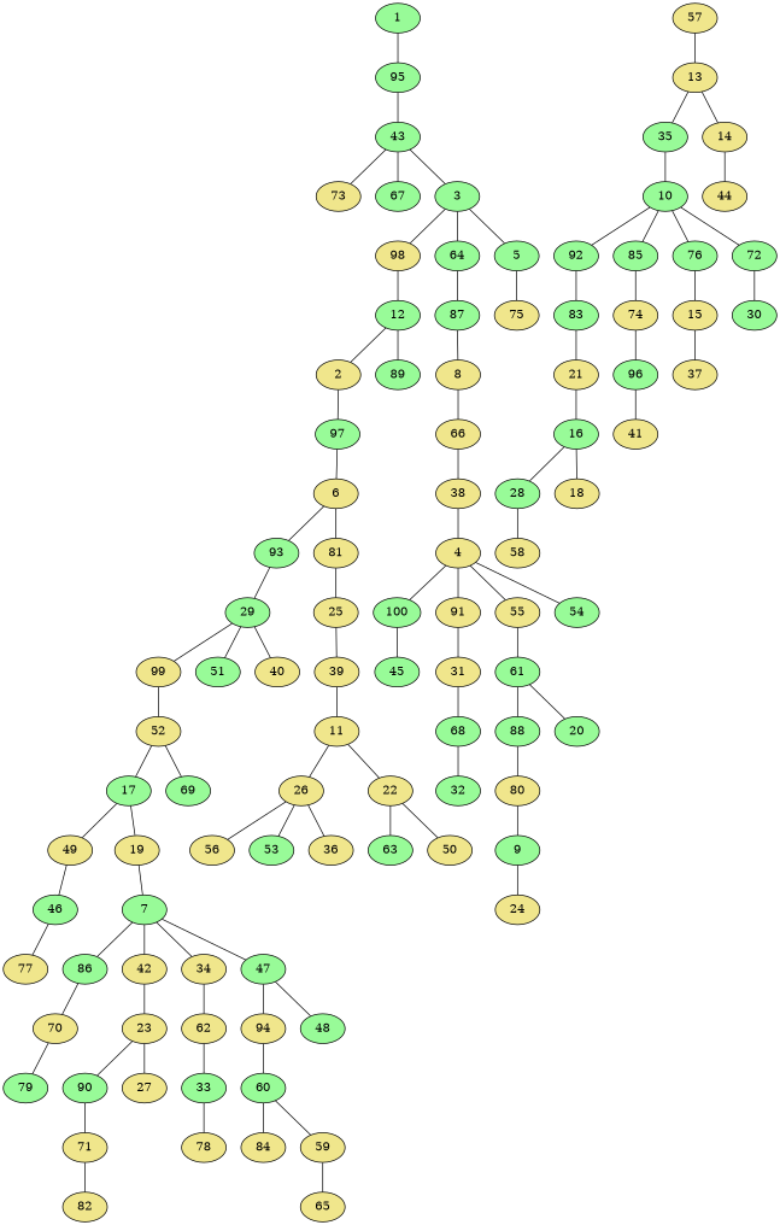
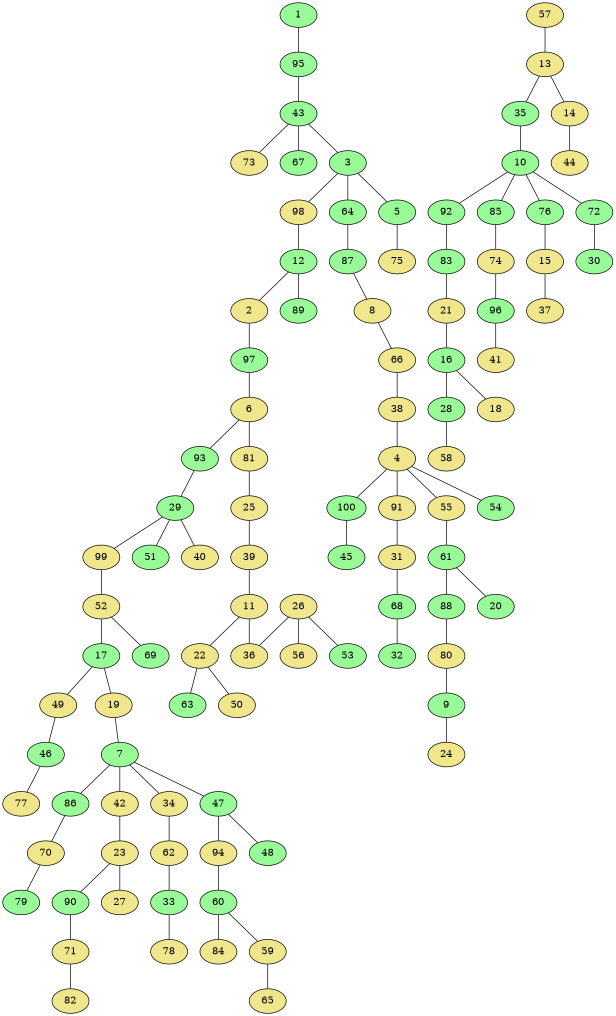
  graph {
    node [fillcolor=khaki style=filled]
    1 [fillcolor=palegreen]
    95 [fillcolor=palegreen]
    43 [fillcolor=palegreen]
    73
    67 [fillcolor=palegreen]
    3 [fillcolor=palegreen]
    98
    64 [fillcolor=palegreen]
    5 [fillcolor=palegreen]
    12 [fillcolor=palegreen]
    87 [fillcolor=palegreen]
    75
    2
    89 [fillcolor=palegreen]
    97 [fillcolor=palegreen]
    6
    57
    13
    93 [fillcolor=palegreen]
    81
    29 [fillcolor=palegreen]
    25
    99
    51 [fillcolor=palegreen]
    40
    52
    17 [fillcolor=palegreen]
    69 [fillcolor=palegreen]
    49
    19
    46 [fillcolor=palegreen]
    7 [fillcolor=palegreen]
    77
    86 [fillcolor=palegreen]
    42
    34
    47 [fillcolor=palegreen]
    70
    23
    62
    94
    48 [fillcolor=palegreen]
    79 [fillcolor=palegreen]
    90 [fillcolor=palegreen]
    27
    71
    82
    33 [fillcolor=palegreen]
    78
    60 [fillcolor=palegreen]
    84
    59
    65
    39
    11
    26
    22
    56
    53 [fillcolor=palegreen]
    36
    63 [fillcolor=palegreen]
    50
    35 [fillcolor=palegreen]
    14
    10 [fillcolor=palegreen]
    44
    92 [fillcolor=palegreen]
    85 [fillcolor=palegreen]
    76 [fillcolor=palegreen]
    72 [fillcolor=palegreen]
    83 [fillcolor=palegreen]
    74
    15
    30 [fillcolor=palegreen]
    21
    16 [fillcolor=palegreen]
    28 [fillcolor=palegreen]
    18
    58
    96 [fillcolor=palegreen]
    41
    37
    8
    66
    38
    4
    100 [fillcolor=palegreen]
    91
    55
    54 [fillcolor=palegreen]
    45 [fillcolor=palegreen]
    31
    61 [fillcolor=palegreen]
    68 [fillcolor=palegreen]
    88 [fillcolor=palegreen]
    80
    32 [fillcolor=palegreen]
    9 [fillcolor=palegreen]
    24
    20 [fillcolor=palegreen]
    1 -- 95
    95 -- 43
    43 -- 73
    43 -- 67
    43 -- 3
    3 -- 98
    3 -- 64
    3 -- 5
    98 -- 12
    64 -- 87
    5 -- 75
    12 -- 2
    12 -- 89
    87 -- 8
    2 -- 97
    97 -- 6
    6 -- 93
    6 -- 81
    57 -- 13
    13 -- 35
    13 -- 14
    93 -- 29
    81 -- 25
    29 -- 99
    29 -- 51
    29 -- 40
    25 -- 39
    99 -- 52
    52 -- 17
    52 -- 69
    17 -- 49
    17 -- 19
    49 -- 46
    19 -- 7
    46 -- 77
    7 -- 86
    7 -- 42
    7 -- 34
    7 -- 47
    86 -- 70
    42 -- 23
    34 -- 62
    47 -- 94
    47 -- 48
    70 -- 79
    23 -- 90
    23 -- 27
    62 -- 33
    94 -- 60
    90 -- 71
    71 -- 82
    33 -- 78
    60 -- 84
    60 -- 59
    59 -- 65
    39 -- 11
-   11 -- 26
+   11 -- 36
    11 -- 22
    26 -- 56
    26 -- 53
    26 -- 36
    22 -- 63
    22 -- 50
    35 -- 10
    14 -- 44
    10 -- 92
    10 -- 85
    10 -- 76
    10 -- 72
    92 -- 83
    85 -- 74
    76 -- 15
    72 -- 30
    83 -- 21
    74 -- 96
    15 -- 37
    21 -- 16
    16 -- 28
    16 -- 18
    28 -- 58
    96 -- 41
    8 -- 66
    66 -- 38
    38 -- 4
    4 -- 100
    4 -- 91
    4 -- 55
    4 -- 54
    100 -- 45
    91 -- 31
    55 -- 61
    31 -- 68
    61 -- 88
    61 -- 20
    68 -- 32
    88 -- 80
    80 -- 9
    9 -- 24
  }
